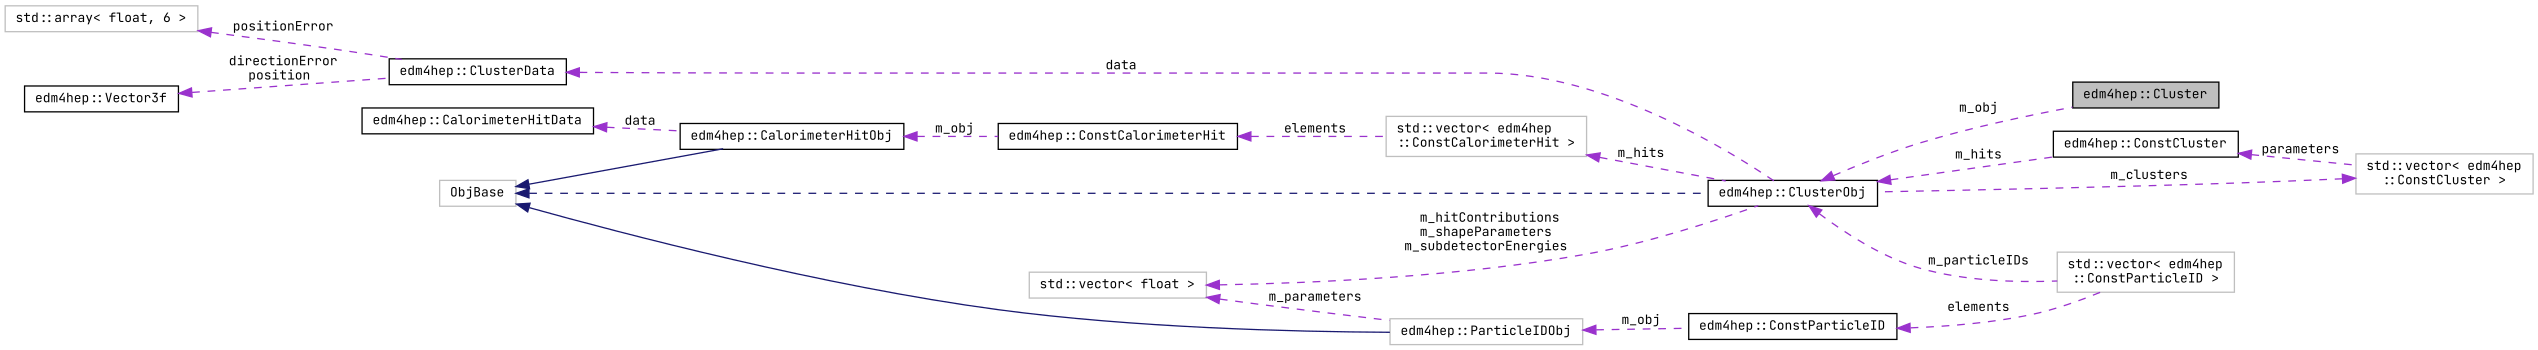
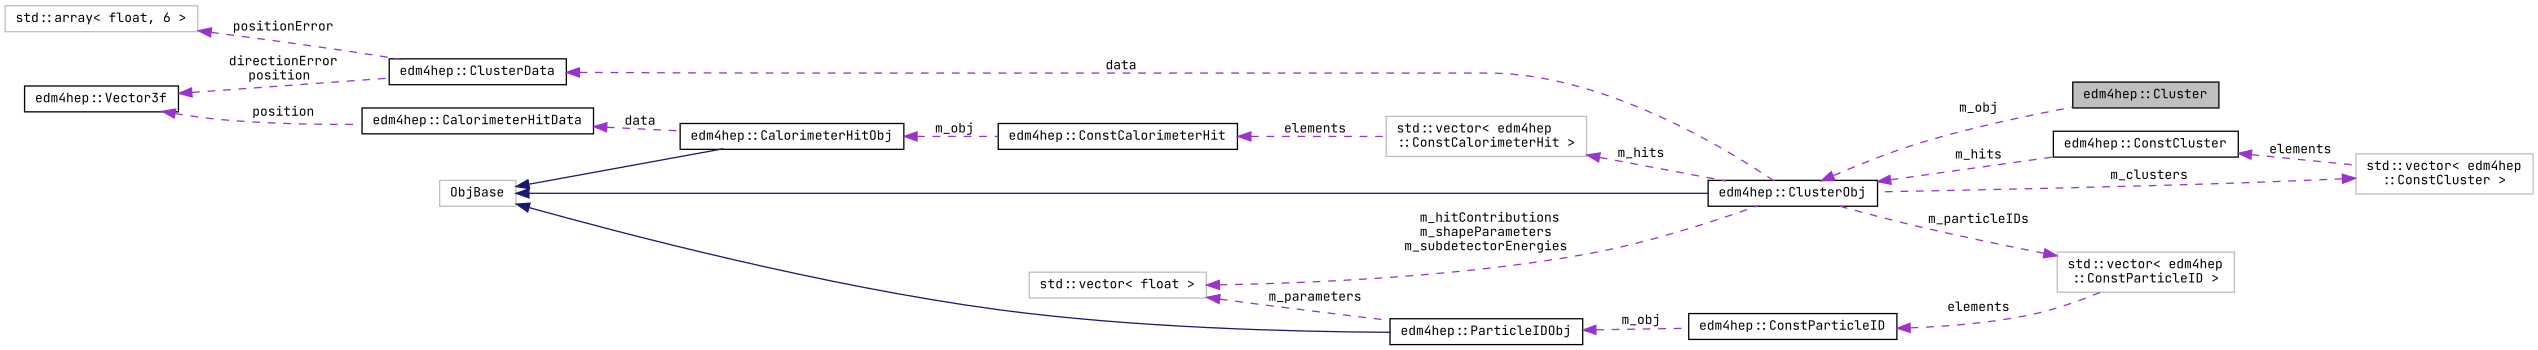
  digraph {
    fontname="JetBrains Mono"
    rankdir=LR
    node [color=black fillcolor=white fontname="JetBrains Mono" fontsize=10 shape=record style=filled]
    edge [color=darkorchid3 dir=back fontname="JetBrains Mono" fontsize=10 labelfontname=Helvetica labelfontsize=10 style=dashed]
    n1 [fillcolor=grey75 fontcolor=black height=0.2 label="edm4hep::Cluster" width=0.4]
    n2 [height=0.2 label="edm4hep::ClusterObj" width=0.4]
    n3 [height=0.2 label="edm4hep::ConstCluster" width=0.4]
    n4 [color=grey75 height=0.2 label="std::vector\< edm4hep\l::ConstCluster \>" width=0.4]
    n5 [color=grey75 height=0.2 label=ObjBase width=0.4]
-   n6 [color=grey75 height=0.2 label="edm4hep::ParticleIDObj" width=0.4]
+   n6 [height=0.2 label="edm4hep::ParticleIDObj" width=0.4]
    n7 [height=0.2 label="edm4hep::CalorimeterHitObj" width=0.4]
    n8 [height=0.2 label="edm4hep::ConstParticleID" width=0.4]
    n9 [height=0.2 label="edm4hep::ConstCalorimeterHit" width=0.4]
    n10 [color=grey75 height=0.2 label="std::vector\< edm4hep\l::ConstParticleID \>" width=0.4]
    n11 [color=grey75 height=0.2 label="std::vector\< float \>" width=0.4]
    n12 [color=grey75 height=0.2 label="std::vector\< edm4hep\l::ConstCalorimeterHit \>" width=0.4]
    n13 [height=0.2 label="edm4hep::CalorimeterHitData" width=0.4]
    n14 [height=0.2 label="edm4hep::Vector3f" width=0.4]
    n15 [height=0.2 label="edm4hep::ClusterData" width=0.4]
    n16 [color=grey75 height=0.2 label="std::array\< float, 6 \>" width=0.4]
    n2 -> n1 [label=" m_obj"]
    n2 -> n3 [label=" m_hits"]
-   n3 -> n4 [label=" parameters"]
+   n3 -> n4 [label=" elements"]
    n4 -> n2 [label=" m_clusters"]
-   n5 -> n2 [color=midnightblue]
+   n5 -> n2 [color=midnightblue style=solid]
    n5 -> n6 [color=midnightblue style=solid]
    n5 -> n7 [color=midnightblue style=solid]
    n6 -> n8 [label=" m_obj"]
    n7 -> n9 [label=" m_obj"]
    n8 -> n10 [label=" elements"]
    n9 -> n12 [label=" elements"]
-   n2 -> n10 [label=" m_particleIDs"]
+   n10 -> n2 [label=" m_particleIDs"]
    n11 -> n2 [label=" m_hitContributions\nm_shapeParameters\nm_subdetectorEnergies"]
    n11 -> n6 [label=" m_parameters"]
    n12 -> n2 [label=" m_hits"]
    n13 -> n7 [label=" data"]
+   n14 -> n13 [label=" position"]
    n14 -> n15 [label=" directionError\nposition"]
    n15 -> n2 [label=" data"]
    n16 -> n15 [label=" positionError"]
  }
